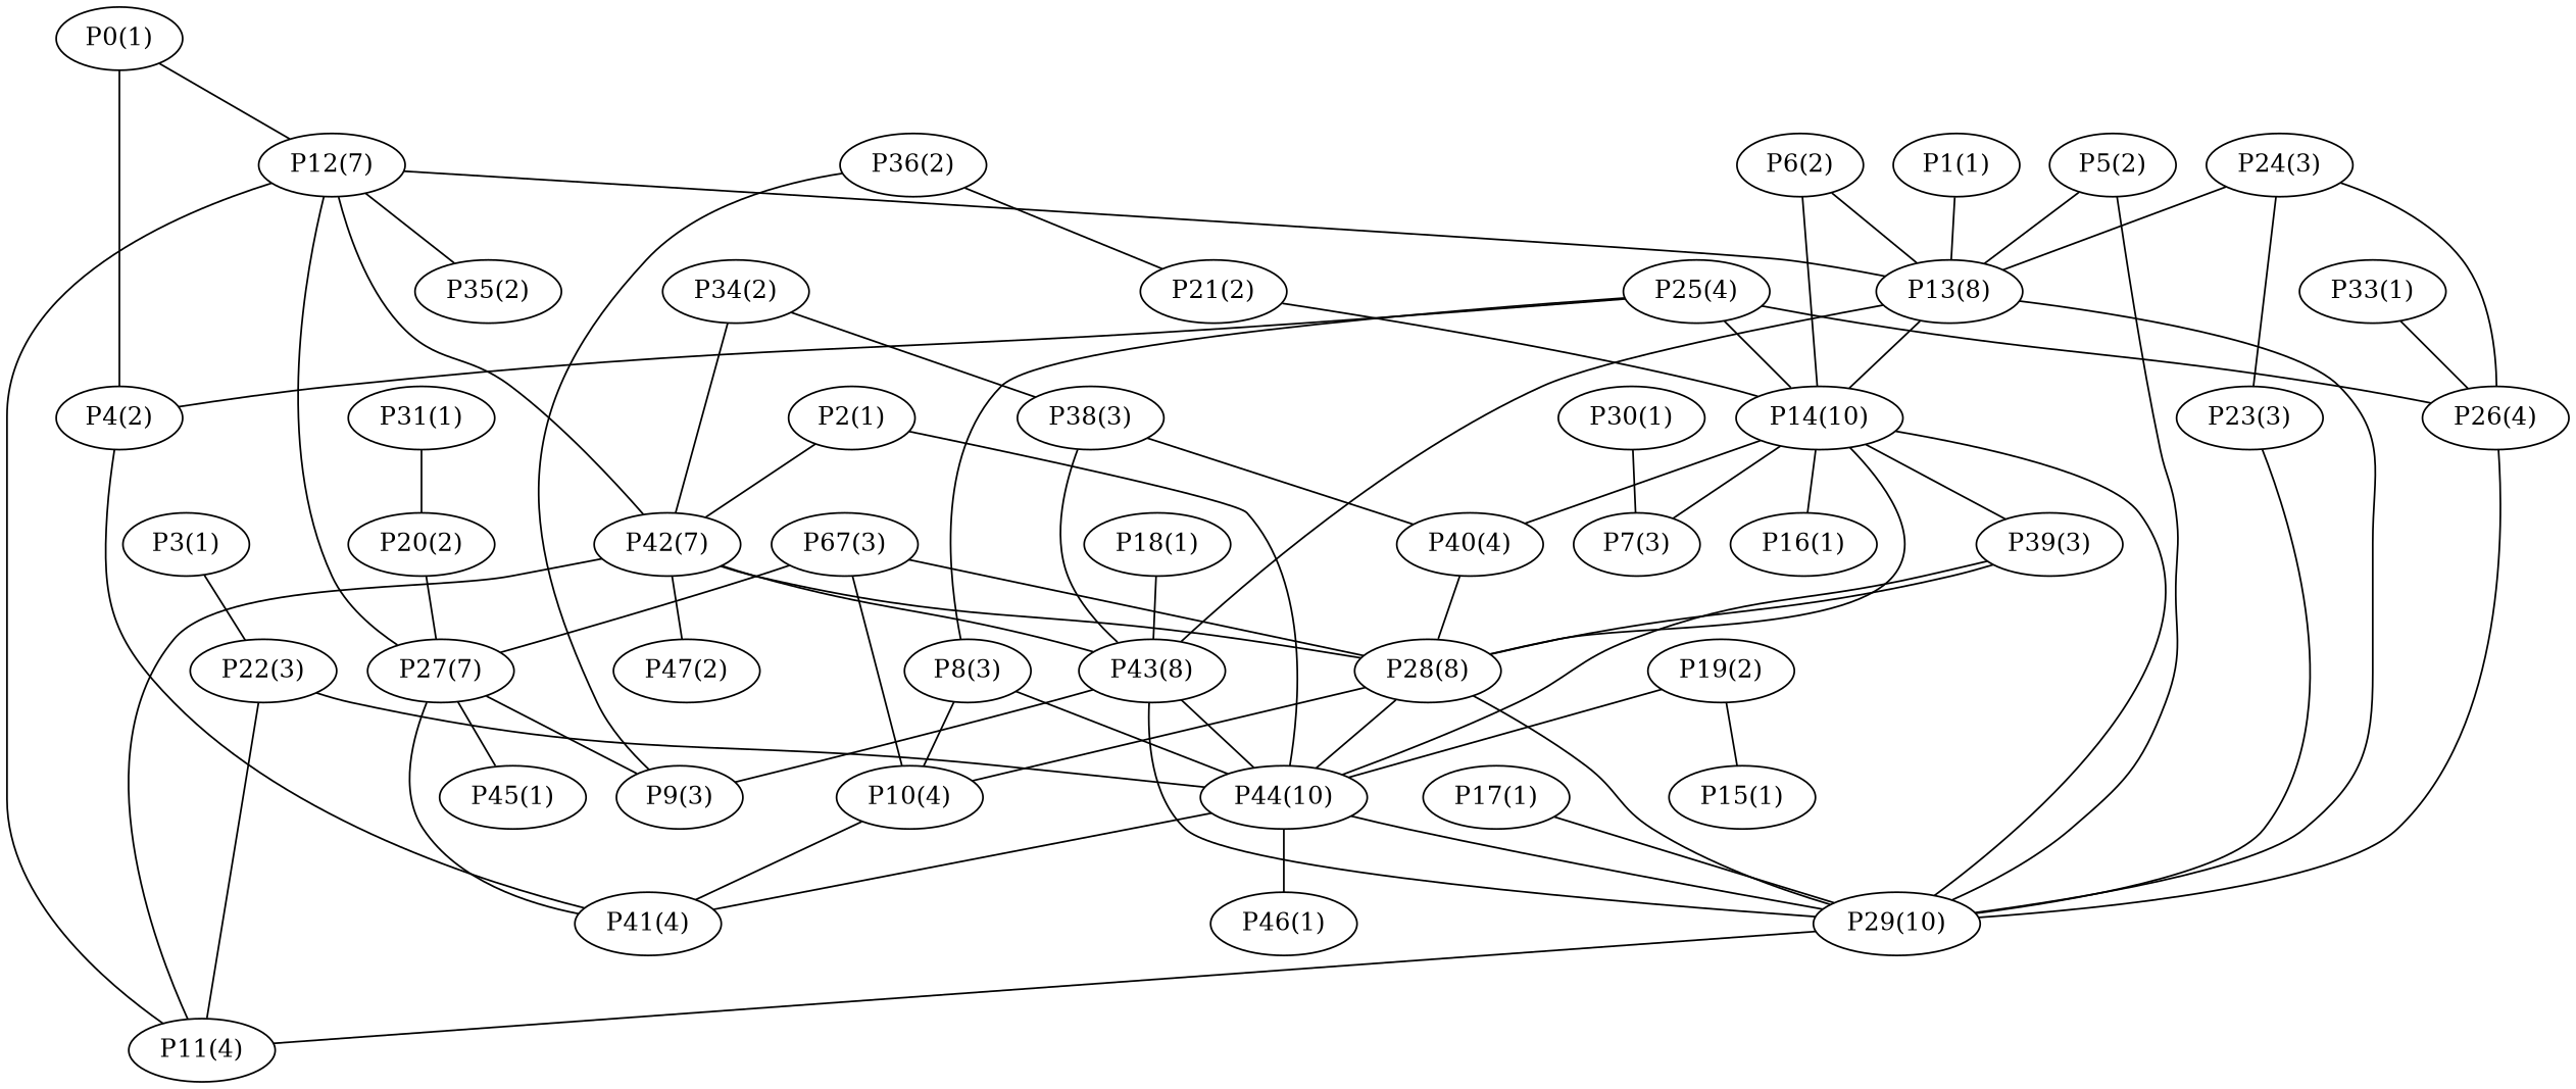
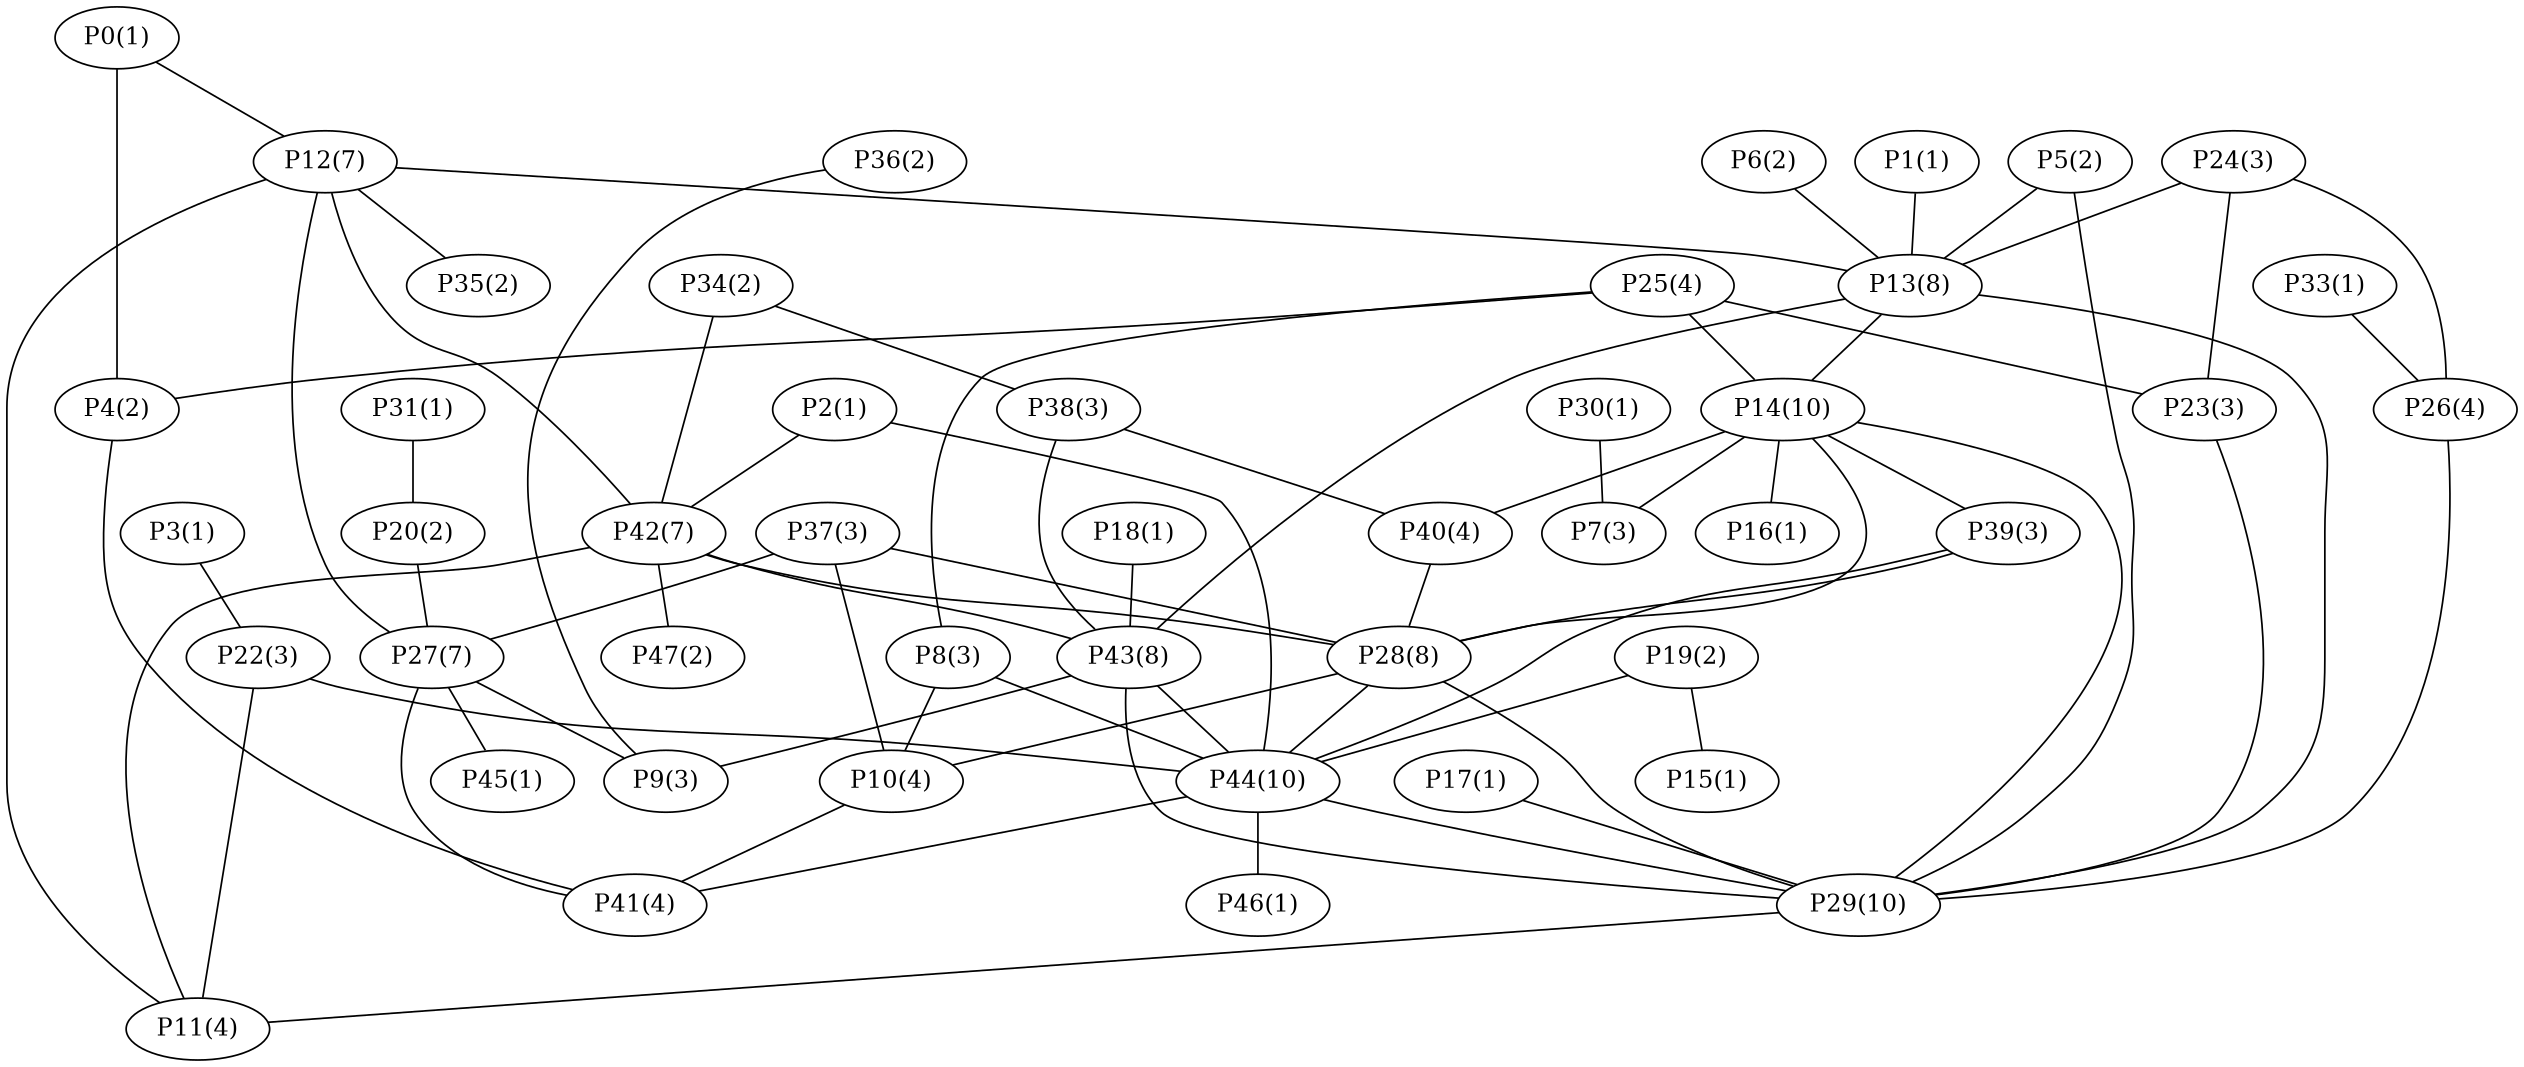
  graph {
    "P0(1)"
    "P4(2)"
    "P12(7)"
    "P41(4)"
    "P13(8)"
    "P35(2)"
    "P42(7)"
    "P11(4)"
    "P27(7)"
    "P14(10)"
    "P43(8)"
    "P29(10)"
    "P28(8)"
    n14 [label="P47(2)"]
    "P23(3)"
    "P9(3)"
    "P45(1)"
    "P6(2)"
    "P7(3)"
    "P40(4)"
    "P39(3)"
    "P16(1)"
    "P44(10)"
    "P10(4)"
    "P18(1)"
    "P46(1)"
    "P30(1)"
    "P5(2)"
    "P31(1)"
    "P20(2)"
    "P24(3)"
    "P26(4)"
    "P19(2)"
    "P15(1)"
    "P36(2)"
-   "P21(2)"
    "P1(1)"
    "P2(1)"
    "P33(1)"
-   "P37(3)" [label="P67(3)"]
+   "P37(3)"
    "P25(4)"
    "P8(3)"
    "P3(1)"
    "P22(3)"
    "P34(2)"
    "P38(3)"
    "P17(1)"
    "P0(1)" -- "P4(2)"
    "P0(1)" -- "P12(7)"
    "P4(2)" -- "P41(4)"
    "P12(7)" -- "P13(8)"
    "P12(7)" -- "P35(2)"
    "P12(7)" -- "P42(7)"
    "P12(7)" -- "P11(4)"
    "P12(7)" -- "P27(7)"
    "P13(8)" -- "P14(10)"
    "P13(8)" -- "P43(8)"
    "P13(8)" -- "P29(10)"
    "P42(7)" -- "P11(4)"
    "P42(7)" -- "P43(8)"
    "P42(7)" -- "P28(8)"
    "P42(7)" -- n14
    "P27(7)" -- "P41(4)"
    "P27(7)" -- "P9(3)"
    "P27(7)" -- "P45(1)"
    "P14(10)" -- "P29(10)"
    "P14(10)" -- "P28(8)"
    "P14(10)" -- "P7(3)"
    "P14(10)" -- "P40(4)"
    "P14(10)" -- "P39(3)"
    "P14(10)" -- "P16(1)"
    "P43(8)" -- "P29(10)"
    "P43(8)" -- "P9(3)"
    "P43(8)" -- "P44(10)"
    "P29(10)" -- "P11(4)"
    "P28(8)" -- "P29(10)"
    "P28(8)" -- "P44(10)"
    "P28(8)" -- "P10(4)"
    "P23(3)" -- "P29(10)"
    "P6(2)" -- "P13(8)"
-   "P6(2)" -- "P14(10)"
    "P40(4)" -- "P28(8)"
    "P39(3)" -- "P28(8)"
    "P39(3)" -- "P44(10)"
    "P44(10)" -- "P41(4)"
    "P44(10)" -- "P29(10)"
    "P44(10)" -- "P46(1)"
    "P10(4)" -- "P41(4)"
    "P18(1)" -- "P43(8)"
    "P30(1)" -- "P7(3)"
    "P5(2)" -- "P13(8)"
    "P5(2)" -- "P29(10)"
    "P31(1)" -- "P20(2)"
    "P20(2)" -- "P27(7)"
    "P24(3)" -- "P13(8)"
    "P24(3)" -- "P23(3)"
    "P24(3)" -- "P26(4)"
    "P26(4)" -- "P29(10)"
    "P19(2)" -- "P44(10)"
    "P19(2)" -- "P15(1)"
    "P36(2)" -- "P9(3)"
-   "P36(2)" -- "P21(2)"
-   "P21(2)" -- "P14(10)"
    "P1(1)" -- "P13(8)"
    "P2(1)" -- "P42(7)"
    "P2(1)" -- "P44(10)"
    "P33(1)" -- "P26(4)"
    "P37(3)" -- "P27(7)"
    "P37(3)" -- "P28(8)"
    "P37(3)" -- "P10(4)"
    "P25(4)" -- "P4(2)"
    "P25(4)" -- "P14(10)"
-   "P25(4)" -- "P26(4)"
+   "P25(4)" -- "P23(3)"
    "P25(4)" -- "P8(3)"
    "P8(3)" -- "P44(10)"
    "P8(3)" -- "P10(4)"
    "P3(1)" -- "P22(3)"
    "P22(3)" -- "P11(4)"
    "P22(3)" -- "P44(10)"
    "P34(2)" -- "P42(7)"
    "P34(2)" -- "P38(3)"
    "P38(3)" -- "P43(8)"
    "P38(3)" -- "P40(4)"
    "P17(1)" -- "P29(10)"
  }
